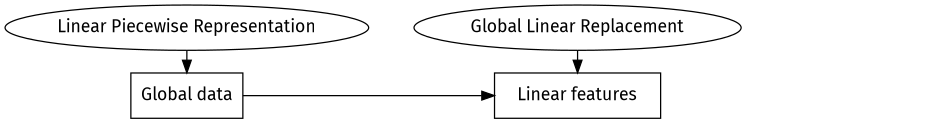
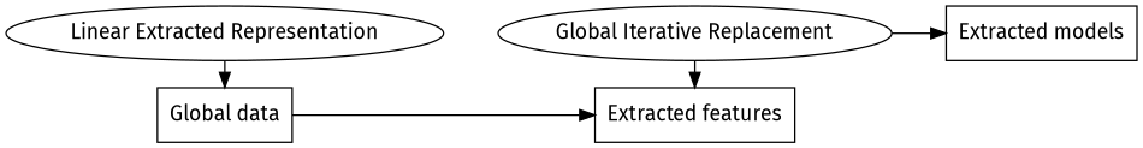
  digraph {
    fontname="Fira Sans"
    rankdir=LR
    node [fontname="Fira Sans" shape=box]
    edge [fontname="Fira Sans"]
    n1 [label="Global data"]
-   n2 [label="Linear Piecewise Representation" shape=ellipse]
-   n3 [label="Linear features"]
-   n4 [label="Global Linear Replacement" shape=ellipse]
+   n2 [label="Linear Extracted Representation" shape=ellipse]
+   n3 [label="Extracted features"]
+   n4 [label="Global Iterative Replacement" shape=ellipse]
+   n5 [label="Extracted models"]
    subgraph sub_1 {
      rank=same
      n1
      n2
    }
    subgraph sub_2 {
      rank=same
      n3
      n4
    }
    subgraph sub_3 {
      n1
      n3
+     n5
    }
    n1 -> n3
    n2 -> n1
    n4 -> n3
+   n4 -> n5
  }
